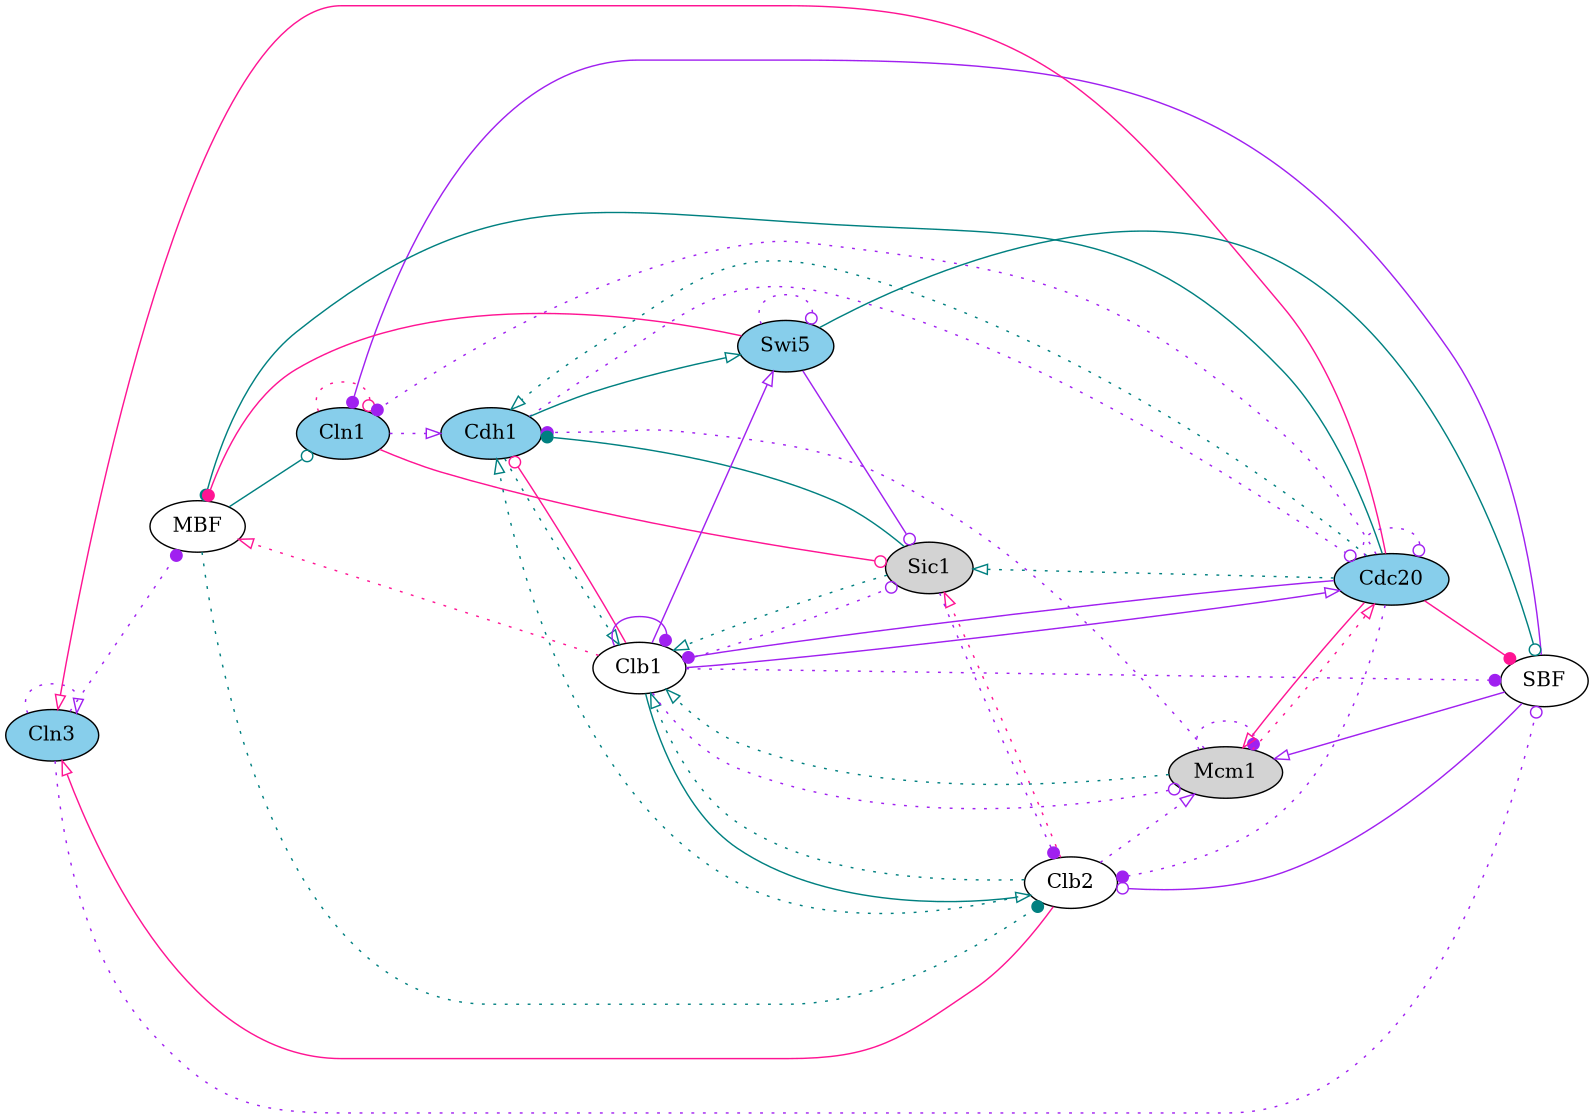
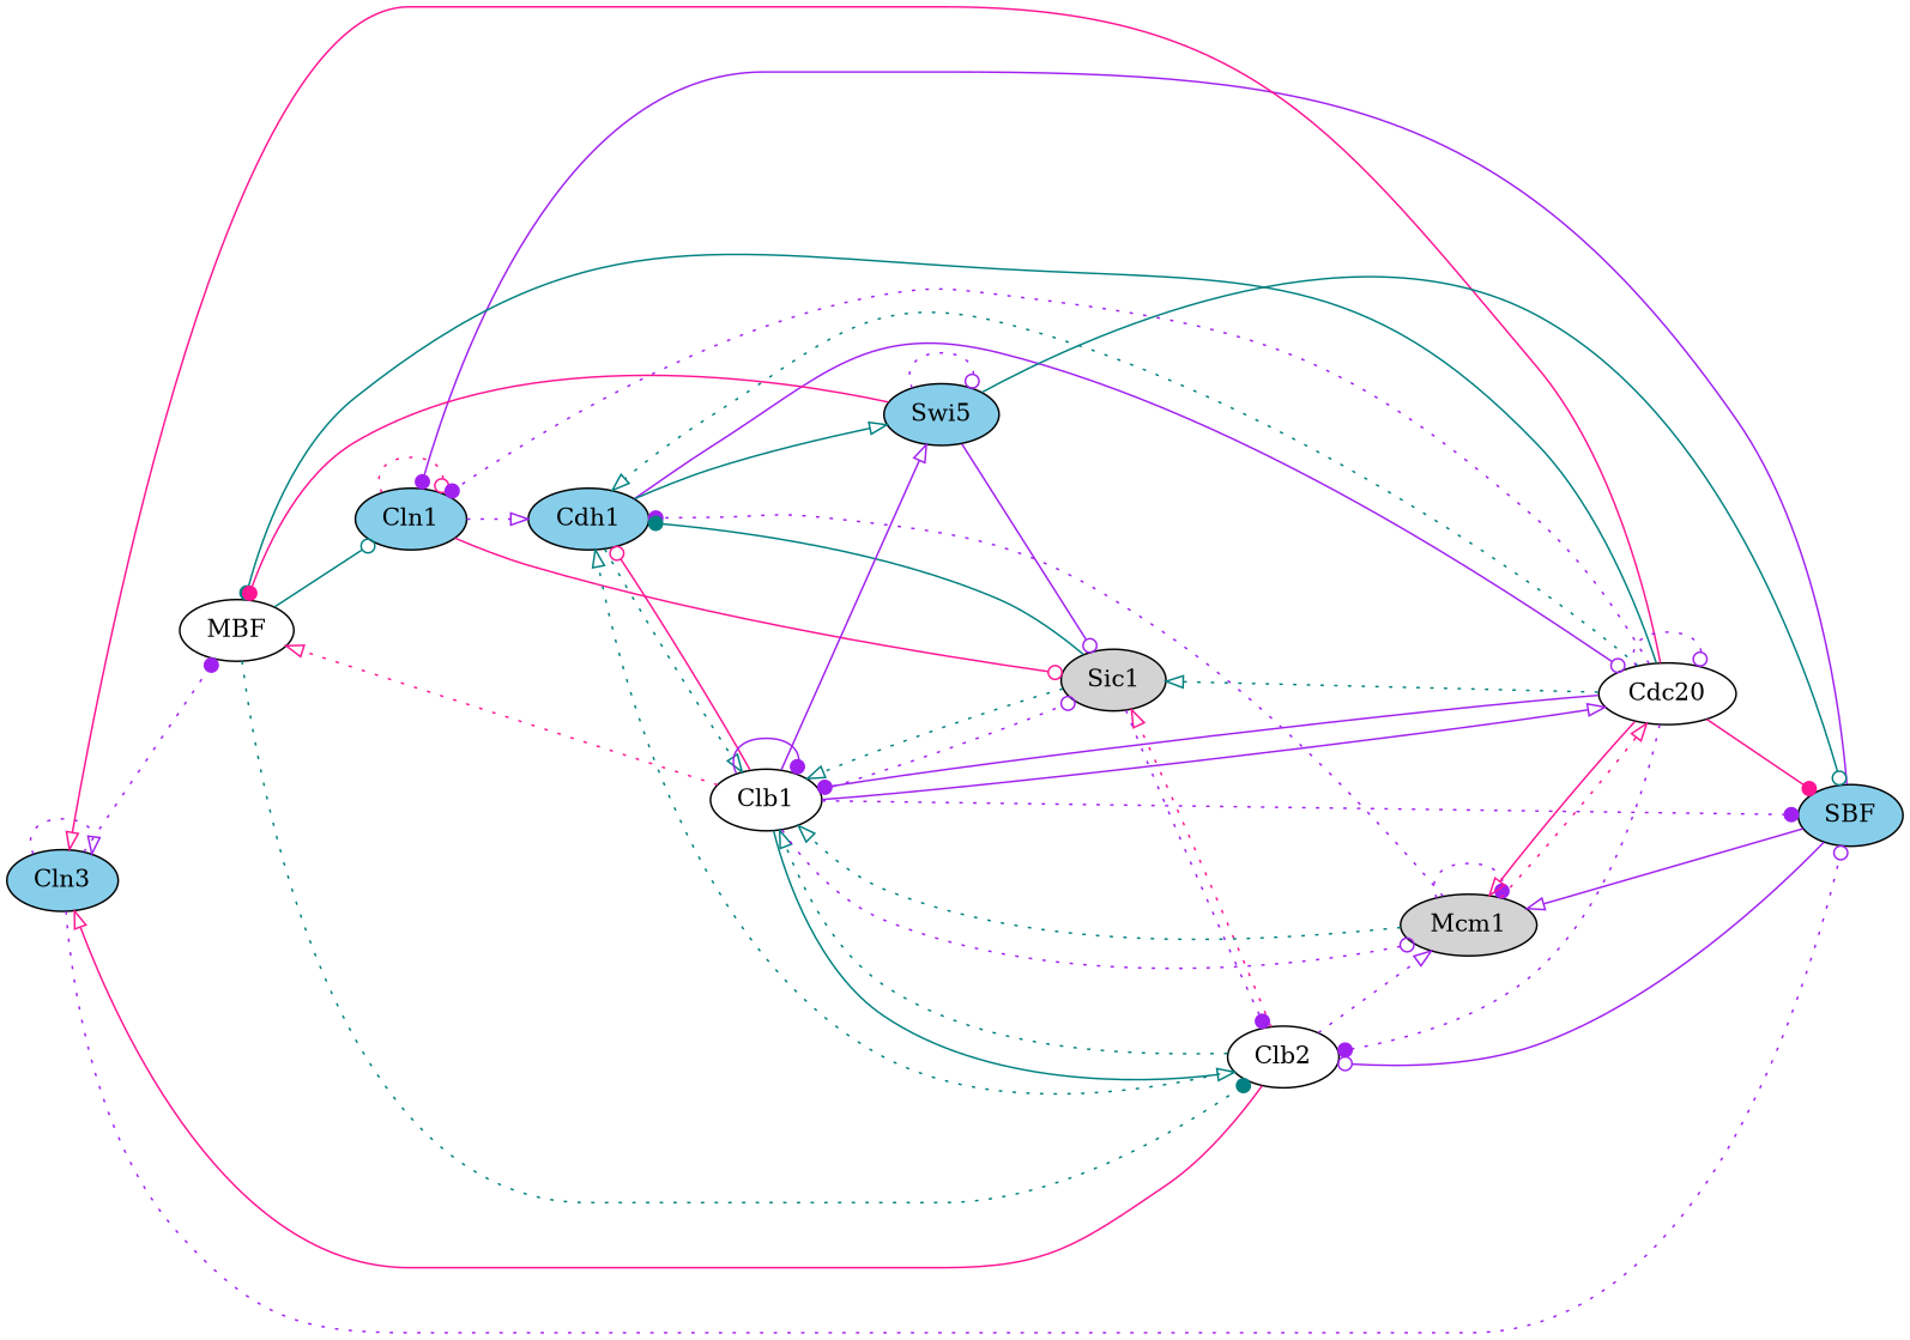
  digraph {
    rankdir=LR
    node [fillcolor=white style=filled]
    edge [arrowhead=onormal color=purple style=dotted]
    n1 [fillcolor=skyblue label=Cln3]
    n2 [label=MBF]
-   n3 [label=SBF]
+   n3 [fillcolor=skyblue label=SBF]
    n4 [fillcolor=skyblue label=Cln1]
    n5 [label=Clb2]
    n6 [fillcolor=lightgrey label=Mcm1]
    n7 [fillcolor=skyblue label=Cdh1]
    n8 [fillcolor=lightgrey label=Sic1]
    n9 [label=Clb1]
-   n10 [fillcolor=skyblue label=Cdc20]
+   n10 [label=Cdc20]
    n11 [fillcolor=skyblue label=Swi5]
    n1 -> n1
    n1 -> n2 [arrowhead=dot]
    n1 -> n3 [arrowhead=odot]
    n2 -> n4 [arrowhead=odot color=teal style=""]
    n2 -> n5 [arrowhead=dot color=teal]
    n3 -> n4 [arrowhead=dot style=""]
    n3 -> n5 [arrowhead=odot style=""]
    n3 -> n6 [style=""]
    n4 -> n4 [arrowhead=odot color=deeppink]
    n4 -> n7
    n4 -> n8 [arrowhead=odot color=deeppink style=""]
    n5 -> n1 [color=deeppink style=""]
    n5 -> n6
    n5 -> n7 [color=teal]
    n5 -> n8 [color=deeppink]
    n5 -> n9 [color=teal]
    n6 -> n6 [arrowhead=dot]
    n6 -> n7 [arrowhead=dot]
    n6 -> n9 [color=teal]
    n6 -> n10 [color=deeppink]
    n7 -> n9 [color=teal]
-   n7 -> n10 [arrowhead=odot]
+   n7 -> n10 [arrowhead=odot style=""]
    n7 -> n11 [color=teal style=""]
    n8 -> n5 [arrowhead=dot]
    n8 -> n7 [arrowhead=dot color=teal style=""]
    n8 -> n9 [color=teal]
    n9 -> n2 [color=deeppink]
    n9 -> n3 [arrowhead=dot]
    n9 -> n5 [color=teal style=""]
    n9 -> n6 [arrowhead=odot]
    n9 -> n7 [arrowhead=odot color=deeppink style=""]
    n9 -> n8 [arrowhead=odot]
    n9 -> n9 [arrowhead=dot style=""]
    n9 -> n10 [style=""]
    n9 -> n11 [style=""]
    n10 -> n1 [color=deeppink style=""]
    n10 -> n2 [arrowhead=dot color=teal style=""]
    n10 -> n3 [arrowhead=dot color=deeppink style=""]
    n10 -> n4 [arrowhead=dot]
    n10 -> n5 [arrowhead=dot]
    n10 -> n6 [color=deeppink style=""]
    n10 -> n7 [color=teal]
    n10 -> n8 [color=teal]
    n10 -> n9 [arrowhead=dot style=""]
    n10 -> n10 [arrowhead=odot]
    n11 -> n2 [arrowhead=dot color=deeppink style=""]
    n11 -> n3 [arrowhead=odot color=teal style=""]
    n11 -> n8 [arrowhead=odot style=""]
    n11 -> n11 [arrowhead=odot]
  }
